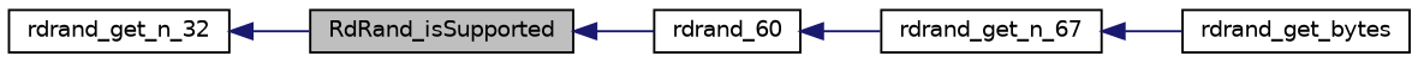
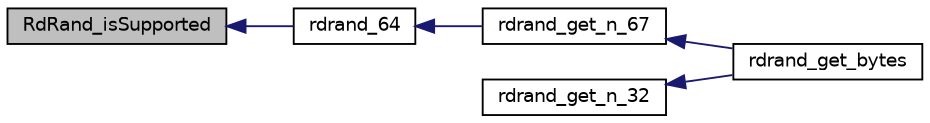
  digraph {
    rankdir=LR
    node [color=black fillcolor=white fontname=Helvetica fontsize=10 shape=record style=filled]
    edge [color=midnightblue dir=back fontname=Helvetica fontsize=10 labelfontname=Helvetica labelfontsize=10 style=solid]
    n1 [fillcolor=grey75 fontcolor=black height=0.2 label=RdRand_isSupported width=0.4]
-   n2 [height=0.2 label=rdrand_60 width=0.4]
+   n2 [height=0.2 label=rdrand_64 width=0.4]
    n3 [height=0.2 label=rdrand_get_n_67 width=0.4]
    n4 [height=0.2 label=rdrand_get_n_32 width=0.4]
    n5 [height=0.2 label=rdrand_get_bytes width=0.4]
    n1 -> n2
    n2 -> n3
    n3 -> n5
-   n4 -> n1
+   n4 -> n5
  }
